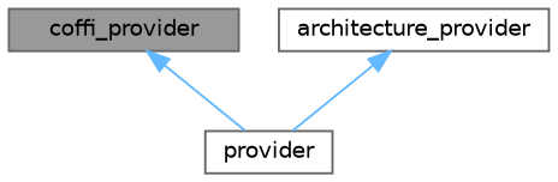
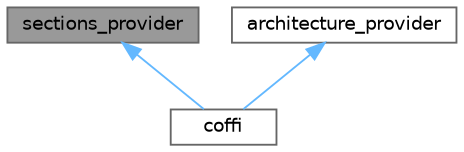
  digraph {
    node [color=gray40 fillcolor=white fontname=Helvetica fontsize=10 shape=box style=filled]
    edge [color=steelblue1 dir=back fontname=Helvetica fontsize=10 labelfontname=Helvetica labelfontsize=10 style=solid]
-   n1 [fillcolor=grey60 fontcolor=black height=0.2 label=coffi_provider width=0.4]
-   n2 [height=0.2 label=provider width=0.4]
+   n1 [fillcolor=grey60 fontcolor=black height=0.2 label=sections_provider width=0.4]
+   n2 [height=0.2 label=coffi width=0.4]
    n3 [height=0.2 label=architecture_provider width=0.4]
    n1 -> n2
    n3 -> n2
  }
